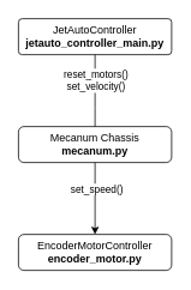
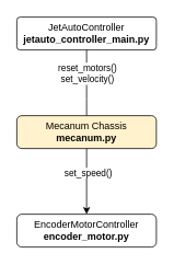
  <mxCell id="0" />
  <mxCell id="1" parent="0" />
  <mxCell id="2" value="JetAutoController&lt;br&gt;&lt;b style=&quot;background-color: initial;&quot;&gt;jetauto_controller_main.py&lt;/b&gt;" style="rounded=1;whiteSpace=wrap;html=1;align=center;arcSize=10;" vertex="1" parent="1"><mxGeometry x="20" y="20" width="170" height="40" as="geometry" /></mxCell>
- <mxCell id="3" value="Mecanum Chassis&lt;br&gt;&lt;b style=&quot;background-color: initial;&quot;&gt;mecanum.py&lt;/b&gt;" style="rounded=1;whiteSpace=wrap;html=1;align=center;imageAlign=center;" vertex="1" parent="1"><mxGeometry x="20" y="140" width="170" height="40" as="geometry" /></mxCell>
+ <mxCell id="3" value="Mecanum Chassis&lt;br&gt;&lt;b style=&quot;background-color: initial;&quot;&gt;mecanum.py&lt;/b&gt;" style="rounded=1;whiteSpace=wrap;html=1;align=center;imageAlign=center;fillColor=#fff2cc;" vertex="1" parent="1"><mxGeometry x="20" y="140" width="170" height="40" as="geometry" /></mxCell>
  <mxCell id="4" value="EncoderMotorController&lt;br&gt;&lt;b style=&quot;background-color: initial;&quot;&gt;encoder_motor.py&lt;/b&gt;" style="rounded=1;whiteSpace=wrap;html=1;align=center;" vertex="1" parent="1"><mxGeometry x="20" y="260" width="170" height="40" as="geometry" /></mxCell>
  <mxCell id="5" value="" style="endArrow=none;html=1;rounded=0;exitX=0.5;exitY=1;exitDx=0;exitDy=0;entryX=0.5;entryY=0;entryDx=0;entryDy=0;" edge="1" parent="1" source="2" target="3"><mxGeometry width="50" height="50" relative="1" as="geometry"><mxPoint x="20" y="-140" as="sourcePoint" /><mxPoint x="70" y="-190" as="targetPoint" /><Array as="points"><mxPoint x="105" y="120" /></Array></mxGeometry></mxCell>
  <mxCell id="6" value="reset_motors()&lt;br&gt;set_velocity()" style="edgeLabel;html=1;align=center;verticalAlign=middle;resizable=0;points=[];" vertex="1" connectable="0" parent="5"><mxGeometry x="-0.3" relative="1" as="geometry"><mxPoint as="offset" /></mxGeometry></mxCell>
  <mxCell id="7" value="" style="endArrow=classic;html=1;rounded=0;entryX=0.5;entryY=0;entryDx=0;entryDy=0;exitX=0.5;exitY=1;exitDx=0;exitDy=0;" edge="1" parent="1" source="3" target="4"><mxGeometry width="50" height="50" relative="1" as="geometry"><mxPoint x="20" y="-140" as="sourcePoint" /><mxPoint x="70" y="-190" as="targetPoint" /></mxGeometry></mxCell>
  <mxCell id="8" value="set_speed()" style="edgeLabel;html=1;align=center;verticalAlign=middle;resizable=0;points=[];" vertex="1" connectable="0" parent="7"><mxGeometry x="-0.279" y="1" relative="1" as="geometry"><mxPoint as="offset" /></mxGeometry></mxCell>
